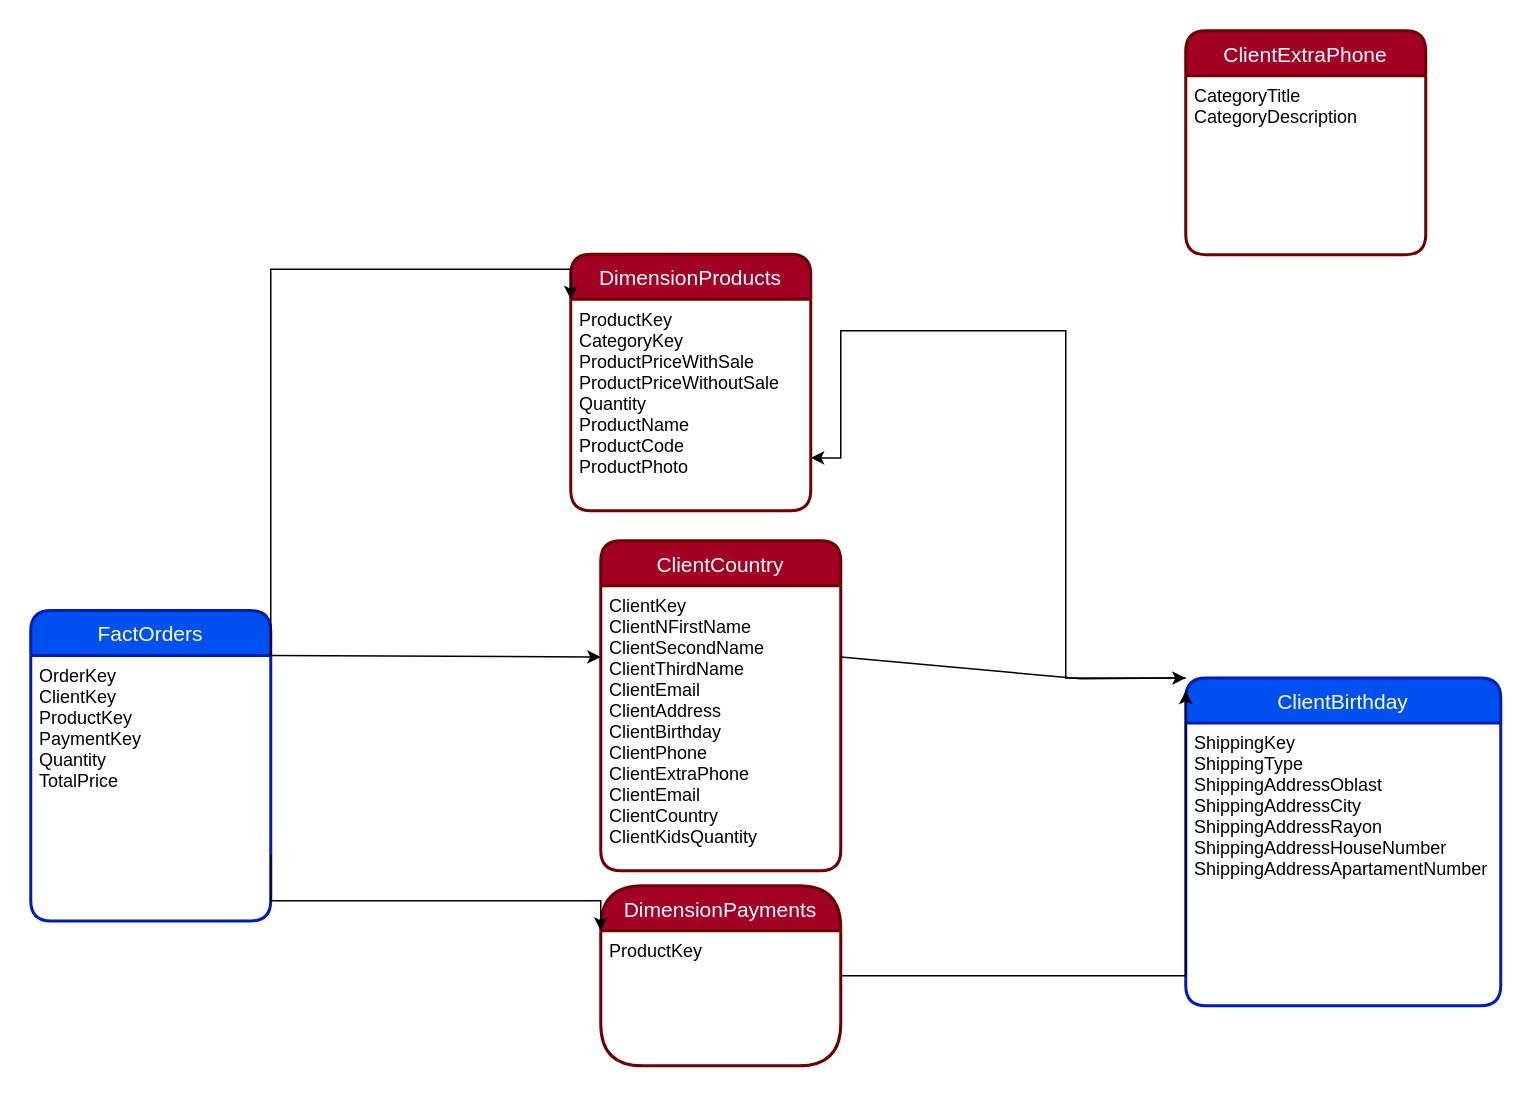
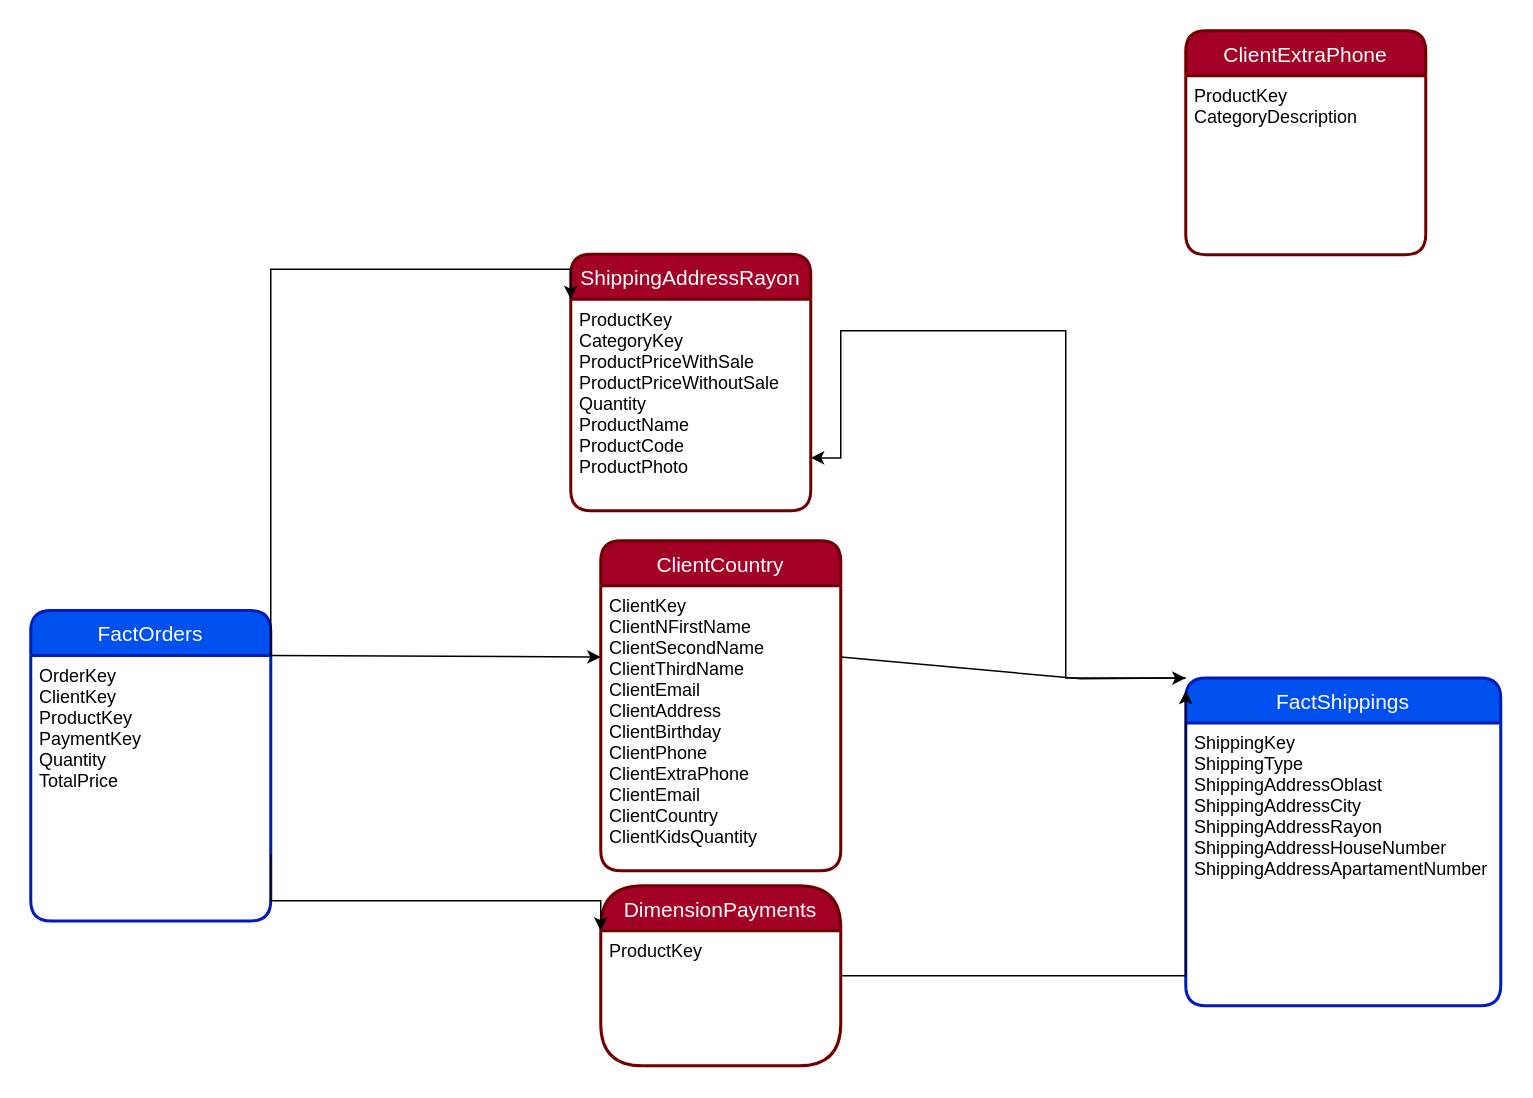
  <mxCell id="0" />
  <mxCell id="1" parent="0" />
  <mxCell id="2" style="edgeStyle=orthogonalEdgeStyle;rounded=0;orthogonalLoop=1;jettySize=auto;html=1;exitX=0;exitY=0;exitDx=0;exitDy=0;entryX=1;entryY=0.75;entryDx=0;entryDy=0;" edge="1" parent="1" source="3" target="8"><mxGeometry relative="1" as="geometry"><Array as="points"><mxPoint x="710" y="452" /><mxPoint x="710" y="220" /><mxPoint x="560" y="220" /></Array></mxGeometry></mxCell>
- <mxCell id="3" value="ClientBirthday" style="swimlane;childLayout=stackLayout;horizontal=1;startSize=30;horizontalStack=0;rounded=1;fontSize=14;fontStyle=0;strokeWidth=2;resizeParent=0;resizeLast=1;shadow=0;dashed=0;align=center;fillColor=#0050ef;fontColor=#ffffff;strokeColor=#001DBC;" vertex="1" parent="1"><mxGeometry x="790" y="451.5" width="210" height="218.5" as="geometry" /></mxCell>
+ <mxCell id="3" value="FactShippings" style="swimlane;childLayout=stackLayout;horizontal=1;startSize=30;horizontalStack=0;rounded=1;fontSize=14;fontStyle=0;strokeWidth=2;resizeParent=0;resizeLast=1;shadow=0;dashed=0;align=center;fillColor=#0050ef;fontColor=#ffffff;strokeColor=#001DBC;" vertex="1" parent="1"><mxGeometry x="790" y="451.5" width="210" height="218.5" as="geometry" /></mxCell>
  <mxCell id="4" value="ShippingKey&#10;ShippingType&#10;ShippingAddressOblast&#10;ShippingAddressCity&#10;ShippingAddressRayon&#10;ShippingAddressHouseNumber&#10;ShippingAddressApartamentNumber" style="align=left;strokeColor=none;fillColor=none;spacingLeft=4;fontSize=12;verticalAlign=top;resizable=0;rotatable=0;part=1;" vertex="1" parent="3"><mxGeometry y="30" width="210" height="188.5" as="geometry" /></mxCell>
  <mxCell id="5" value="FactOrders" style="swimlane;childLayout=stackLayout;horizontal=1;startSize=30;horizontalStack=0;rounded=1;fontSize=14;fontStyle=0;strokeWidth=2;resizeParent=0;resizeLast=1;shadow=0;dashed=0;align=center;fillColor=#0050ef;strokeColor=#001DBC;fontColor=#ffffff;" vertex="1" parent="1"><mxGeometry x="20" y="406.5" width="160" height="207" as="geometry" /></mxCell>
  <mxCell id="6" value="OrderKey&#10;ClientKey&#10;ProductKey&#10;PaymentKey&#10;Quantity&#10;TotalPrice&#10;" style="align=left;strokeColor=none;fillColor=none;spacingLeft=4;fontSize=12;verticalAlign=top;resizable=0;rotatable=0;part=1;" vertex="1" parent="5"><mxGeometry y="30" width="160" height="177" as="geometry" /></mxCell>
- <mxCell id="7" value="DimensionProducts" style="swimlane;childLayout=stackLayout;horizontal=1;startSize=30;horizontalStack=0;rounded=1;fontSize=14;fontStyle=0;strokeWidth=2;resizeParent=0;resizeLast=1;shadow=0;dashed=0;align=center;fillColor=#a20025;fontColor=#ffffff;strokeColor=#6F0000;" vertex="1" parent="1"><mxGeometry x="380" y="169" width="160" height="171" as="geometry" /></mxCell>
+ <mxCell id="7" value="ShippingAddressRayon" style="swimlane;childLayout=stackLayout;horizontal=1;startSize=30;horizontalStack=0;rounded=1;fontSize=14;fontStyle=0;strokeWidth=2;resizeParent=0;resizeLast=1;shadow=0;dashed=0;align=center;fillColor=#a20025;fontColor=#ffffff;strokeColor=#6F0000;" vertex="1" parent="1"><mxGeometry x="380" y="169" width="160" height="171" as="geometry" /></mxCell>
  <mxCell id="8" value="ProductKey&#10;CategoryKey&#10;ProductPriceWithSale&#10;ProductPriceWithoutSale&#10;Quantity&#10;ProductName&#10;ProductCode&#10;ProductPhoto&#10;" style="align=left;strokeColor=none;fillColor=none;spacingLeft=4;fontSize=12;verticalAlign=top;resizable=0;rotatable=0;part=1;" vertex="1" parent="7"><mxGeometry y="30" width="160" height="141" as="geometry" /></mxCell>
  <mxCell id="9" value="ClientExtraPhone" style="swimlane;childLayout=stackLayout;horizontal=1;startSize=30;horizontalStack=0;rounded=1;fontSize=14;fontStyle=0;strokeWidth=2;resizeParent=0;resizeLast=1;shadow=0;dashed=0;align=center;fillColor=#a20025;fontColor=#ffffff;strokeColor=#6F0000;" vertex="1" parent="1"><mxGeometry x="790" y="20" width="160" height="149.25" as="geometry" /></mxCell>
- <mxCell id="10" value="CategoryTitle&#10;CategoryDescription" style="align=left;strokeColor=none;fillColor=none;spacingLeft=4;fontSize=12;verticalAlign=top;resizable=0;rotatable=0;part=1;" vertex="1" parent="9"><mxGeometry y="30" width="160" height="119.25" as="geometry" /></mxCell>
+ <mxCell id="10" value="ProductKey&#10;CategoryDescription" style="align=left;strokeColor=none;fillColor=none;spacingLeft=4;fontSize=12;verticalAlign=top;resizable=0;rotatable=0;part=1;" vertex="1" parent="9"><mxGeometry y="30" width="160" height="119.25" as="geometry" /></mxCell>
  <mxCell id="11" value="ClientCountry" style="swimlane;childLayout=stackLayout;horizontal=1;startSize=30;horizontalStack=0;rounded=1;fontSize=14;fontStyle=0;strokeWidth=2;resizeParent=0;resizeLast=1;shadow=0;dashed=0;align=center;fillColor=#a20025;fontColor=#ffffff;strokeColor=#6F0000;" vertex="1" parent="1"><mxGeometry x="400" y="360" width="160" height="220" as="geometry" /></mxCell>
  <mxCell id="12" value="ClientKey&#10;ClientNFirstName&#10;ClientSecondName&#10;ClientThirdName&#10;ClientEmail&#10;ClientAddress&#10;ClientBirthday&#10;ClientPhone&#10;ClientExtraPhone&#10;ClientEmail&#10;ClientCountry&#10;ClientKidsQuantity" style="align=left;strokeColor=none;fillColor=none;spacingLeft=4;fontSize=12;verticalAlign=top;resizable=0;rotatable=0;part=1;" vertex="1" parent="11"><mxGeometry y="30" width="160" height="190" as="geometry" /></mxCell>
  <mxCell id="13" value="DimensionPayments" style="swimlane;childLayout=stackLayout;horizontal=1;startSize=30;horizontalStack=0;rounded=1;fontSize=14;fontStyle=0;strokeWidth=2;resizeParent=0;resizeLast=1;shadow=0;dashed=0;align=center;fillColor=#a20025;fontColor=#ffffff;strokeColor=#6F0000;arcSize=31;" vertex="1" parent="1"><mxGeometry x="400" y="590" width="160" height="120" as="geometry" /></mxCell>
  <mxCell id="14" value="ProductKey" style="align=left;strokeColor=none;fillColor=none;spacingLeft=4;fontSize=12;verticalAlign=top;resizable=0;rotatable=0;part=1;" vertex="1" parent="13"><mxGeometry y="30" width="160" height="90" as="geometry" /></mxCell>
  <mxCell id="15" style="edgeStyle=orthogonalEdgeStyle;rounded=0;orthogonalLoop=1;jettySize=auto;html=1;exitX=1;exitY=0;exitDx=0;exitDy=0;entryX=0;entryY=0;entryDx=0;entryDy=0;" edge="1" parent="1" source="6" target="8"><mxGeometry relative="1" as="geometry" /></mxCell>
  <mxCell id="16" style="edgeStyle=orthogonalEdgeStyle;rounded=0;orthogonalLoop=1;jettySize=auto;html=1;exitX=1;exitY=0.75;exitDx=0;exitDy=0;entryX=0;entryY=0.25;entryDx=0;entryDy=0;" edge="1" parent="1" source="6" target="13"><mxGeometry relative="1" as="geometry"><Array as="points"><mxPoint x="180" y="600" /><mxPoint x="400" y="600" /></Array></mxGeometry></mxCell>
  <mxCell id="17" value="" style="endArrow=classic;html=1;rounded=0;" edge="1" parent="1" source="13"><mxGeometry width="50" height="50" relative="1" as="geometry"><mxPoint x="140" y="480" as="sourcePoint" /><mxPoint x="790" y="460" as="targetPoint" /><Array as="points"><mxPoint x="790" y="650" /></Array></mxGeometry></mxCell>
  <mxCell id="18" value="" style="endArrow=classic;html=1;rounded=0;exitX=1;exitY=0;exitDx=0;exitDy=0;entryX=0;entryY=0.25;entryDx=0;entryDy=0;" edge="1" parent="1" source="6" target="12"><mxGeometry width="50" height="50" relative="1" as="geometry"><mxPoint x="300" y="110" as="sourcePoint" /><mxPoint x="350" y="60" as="targetPoint" /></mxGeometry></mxCell>
  <mxCell id="19" value="" style="endArrow=classic;html=1;rounded=0;exitX=1;exitY=0.25;exitDx=0;exitDy=0;entryX=0;entryY=0;entryDx=0;entryDy=0;" edge="1" parent="1" source="12" target="3"><mxGeometry width="50" height="50" relative="1" as="geometry"><mxPoint x="300" y="340" as="sourcePoint" /><mxPoint x="350" y="290" as="targetPoint" /><Array as="points"><mxPoint x="720" y="452" /></Array></mxGeometry></mxCell>
